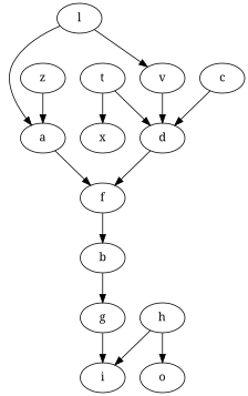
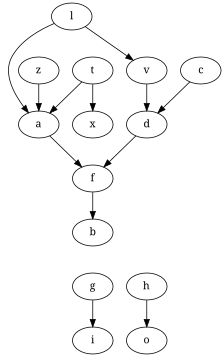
  digraph {
    fontname="Noto Serif"
    node [fontname="Noto Serif"]
    edge [fontname="Noto Serif"]
    z
    a
    b
    g
    f
    i
    c
    d
    l
    v
    t
    x
    h
    o
    z -> a
    a -> f
-   b -> g
    g -> i
    f -> b
    c -> d
    d -> f
    l -> a
    l -> v
    v -> d
-   t -> d
+   t -> a
    t -> x
-   h -> i
    h -> o
  }
